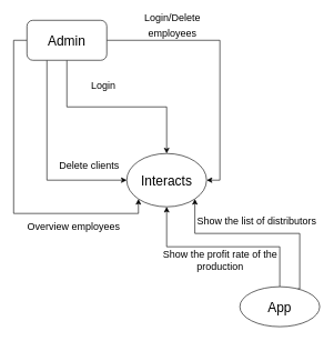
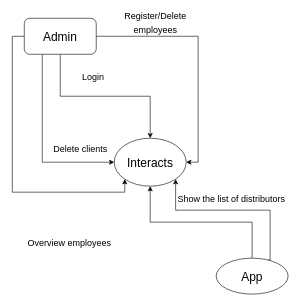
  <mxCell id="0" />
  <mxCell id="1" parent="0" />
  <mxCell id="2" style="edgeStyle=orthogonalEdgeStyle;rounded=0;orthogonalLoop=1;jettySize=auto;html=1;exitX=0.5;exitY=1;exitDx=0;exitDy=0;entryX=0.5;entryY=0;entryDx=0;entryDy=0;fontSize=20;" edge="1" parent="1" source="6" target="7"><mxGeometry relative="1" as="geometry" /></mxCell>
  <mxCell id="3" style="edgeStyle=orthogonalEdgeStyle;rounded=0;orthogonalLoop=1;jettySize=auto;html=1;exitX=0.25;exitY=1;exitDx=0;exitDy=0;entryX=0;entryY=0.5;entryDx=0;entryDy=0;fontSize=15;" edge="1" parent="1" source="6" target="7"><mxGeometry relative="1" as="geometry" /></mxCell>
  <mxCell id="4" style="edgeStyle=orthogonalEdgeStyle;rounded=0;orthogonalLoop=1;jettySize=auto;html=1;exitX=1;exitY=0.5;exitDx=0;exitDy=0;entryX=1;entryY=0.5;entryDx=0;entryDy=0;fontSize=15;" edge="1" parent="1" source="6" target="7"><mxGeometry relative="1" as="geometry" /></mxCell>
  <mxCell id="5" style="edgeStyle=orthogonalEdgeStyle;rounded=0;orthogonalLoop=1;jettySize=auto;html=1;exitX=0;exitY=0.5;exitDx=0;exitDy=0;entryX=0;entryY=1;entryDx=0;entryDy=0;fontSize=15;" edge="1" parent="1" source="6" target="7"><mxGeometry relative="1" as="geometry"><Array as="points"><mxPoint x="20" y="60" /><mxPoint x="20" y="320" /><mxPoint x="208" y="320" /></Array></mxGeometry></mxCell>
  <mxCell id="6" value="Admin" style="whiteSpace=wrap;html=1;fontSize=20;rounded=1;" vertex="1" parent="1"><mxGeometry x="40" y="30" width="120" height="60" as="geometry" /></mxCell>
  <mxCell id="7" value="Interacts" style="ellipse;whiteSpace=wrap;html=1;fontSize=20;" vertex="1" parent="1"><mxGeometry x="190" y="230" width="120" height="80" as="geometry" /></mxCell>
  <mxCell id="8" style="edgeStyle=orthogonalEdgeStyle;rounded=0;orthogonalLoop=1;jettySize=auto;html=1;exitX=0.5;exitY=0;exitDx=0;exitDy=0;entryX=0.5;entryY=1;entryDx=0;entryDy=0;fontSize=15;" edge="1" parent="1" source="10" target="7"><mxGeometry relative="1" as="geometry" /></mxCell>
  <mxCell id="9" style="edgeStyle=orthogonalEdgeStyle;rounded=0;orthogonalLoop=1;jettySize=auto;html=1;exitX=0.75;exitY=0;exitDx=0;exitDy=0;entryX=1;entryY=1;entryDx=0;entryDy=0;fontSize=15;" edge="1" parent="1" source="10" target="7"><mxGeometry relative="1" as="geometry"><Array as="points"><mxPoint x="450" y="350" /><mxPoint x="292" y="350" /></Array></mxGeometry></mxCell>
  <mxCell id="10" value="App" style="ellipse;whiteSpace=wrap;html=1;fontSize=20;" vertex="1" parent="1"><mxGeometry x="360" y="430" width="120" height="60" as="geometry" /></mxCell>
  <mxCell id="11" value="&lt;font style=&quot;font-size: 15px;&quot;&gt;Login&lt;/font&gt;" style="text;html=1;strokeColor=none;fillColor=none;align=center;verticalAlign=middle;whiteSpace=wrap;rounded=0;fontSize=20;" vertex="1" parent="1"><mxGeometry x="125" y="110" width="60" height="30" as="geometry" /></mxCell>
  <mxCell id="12" value="&lt;font style=&quot;font-size: 15px;&quot;&gt;Delete clients&lt;/font&gt;" style="text;html=1;strokeColor=none;fillColor=none;align=center;verticalAlign=middle;whiteSpace=wrap;rounded=0;fontSize=20;" vertex="1" parent="1"><mxGeometry x="74" y="230" width="120" height="30" as="geometry" /></mxCell>
- <mxCell id="13" value="&lt;font style=&quot;font-size: 15px;&quot;&gt;Login/Delete employees&lt;/font&gt;" style="text;html=1;strokeColor=none;fillColor=none;align=center;verticalAlign=middle;whiteSpace=wrap;rounded=0;fontSize=20;" vertex="1" parent="1"><mxGeometry x="194" y="20" width="130" height="30" as="geometry" /></mxCell>
- <mxCell id="14" value="Show the profit rate of the&lt;br&gt;production" style="text;html=1;align=center;verticalAlign=middle;resizable=0;points=[];autosize=1;strokeColor=none;fillColor=none;fontSize=15;" vertex="1" parent="1"><mxGeometry x="245" y="370" width="170" height="40" as="geometry" /></mxCell>
+ <mxCell id="13" value="&lt;font style=&quot;font-size: 15px;&quot;&gt;Register/Delete employees&lt;/font&gt;" style="text;html=1;strokeColor=none;fillColor=none;align=center;verticalAlign=middle;whiteSpace=wrap;rounded=0;fontSize=20;" vertex="1" parent="1"><mxGeometry x="194" y="20" width="130" height="30" as="geometry" /></mxCell>
  <mxCell id="15" value="Show the list of distributors" style="text;html=1;align=center;verticalAlign=middle;resizable=0;points=[];autosize=1;strokeColor=none;fillColor=none;fontSize=15;" vertex="1" parent="1"><mxGeometry x="295" y="321" width="180" height="20" as="geometry" /></mxCell>
- <mxCell id="16" value="Overview employees" style="text;html=1;align=center;verticalAlign=middle;resizable=0;points=[];autosize=1;strokeColor=none;fillColor=none;fontSize=15;" vertex="1" parent="1"><mxGeometry x="40" y="330" width="140" height="20" as="geometry" /></mxCell>
+ <mxCell id="16" value="Overview employees" style="text;html=1;align=center;verticalAlign=middle;resizable=0;points=[];autosize=1;strokeColor=none;fillColor=none;fontSize=15;" vertex="1" parent="1"><mxGeometry x="45" y="395" width="140" height="20" as="geometry" /></mxCell>
